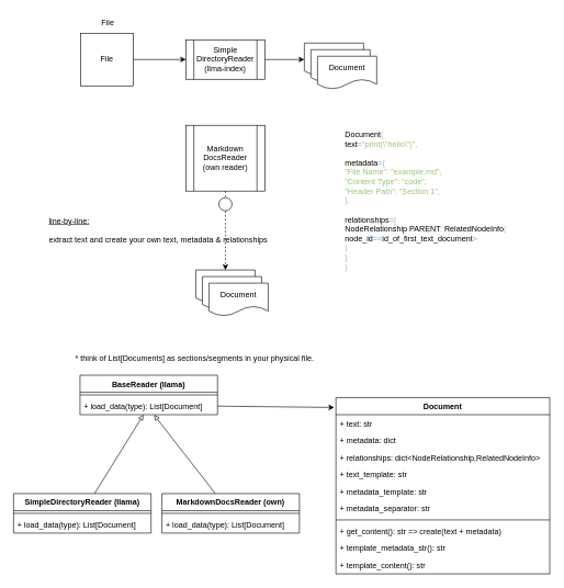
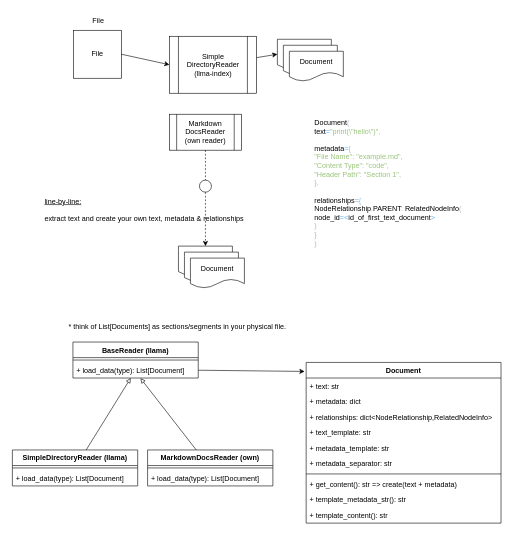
  <mxCell id="0" />
  <mxCell id="1" parent="0" />
  <mxCell id="2" value="File" style="whiteSpace=wrap;html=1;aspect=fixed;" vertex="1" parent="1"><mxGeometry x="122" y="50" width="80" height="80" as="geometry" /></mxCell>
  <mxCell id="3" style="edgeStyle=none;html=1;entryX=0;entryY=0.5;entryDx=0;entryDy=0;exitX=1;exitY=0.5;exitDx=0;exitDy=0;" edge="1" parent="1" source="2" target="5"><mxGeometry relative="1" as="geometry"><mxPoint x="202" y="90" as="sourcePoint" /></mxGeometry></mxCell>
  <mxCell id="4" style="edgeStyle=none;html=1;entryX=0;entryY=0.5;entryDx=0;entryDy=0;" edge="1" parent="1" source="5" target="6"><mxGeometry relative="1" as="geometry" /></mxCell>
- <mxCell id="5" value="Simple&lt;br&gt;DirectoryReader&lt;br&gt;(llma-index)" style="shape=process;whiteSpace=wrap;html=1;backgroundOutline=1;" vertex="1" parent="1"><mxGeometry x="282" y="60" width="120" height="60" as="geometry" /></mxCell>
+ <mxCell id="5" value="Simple&lt;br&gt;DirectoryReader&lt;br&gt;(llma-index)" style="shape=process;whiteSpace=wrap;html=1;backgroundOutline=1;" vertex="1" parent="1"><mxGeometry x="282" y="60" width="145" height="95" as="geometry" /></mxCell>
  <mxCell id="6" value="Documents" style="shape=document;whiteSpace=wrap;html=1;boundedLbl=1;" vertex="1" parent="1"><mxGeometry x="462" y="65" width="90" height="50" as="geometry" /></mxCell>
  <mxCell id="7" value="Documents" style="shape=document;whiteSpace=wrap;html=1;boundedLbl=1;" vertex="1" parent="1"><mxGeometry x="472" y="75" width="90" height="50" as="geometry" /></mxCell>
  <mxCell id="8" value="Document" style="shape=document;whiteSpace=wrap;html=1;boundedLbl=1;" vertex="1" parent="1"><mxGeometry x="482" y="85" width="90" height="50" as="geometry" /></mxCell>
  <mxCell id="9" value="File" style="text;html=1;align=center;verticalAlign=middle;resizable=0;points=[];autosize=1;strokeColor=none;fillColor=none;" vertex="1" parent="1"><mxGeometry x="143" y="20" width="40" height="30" as="geometry" /></mxCell>
  <mxCell id="10" style="edgeStyle=none;html=1;dashed=1;startArrow=none;" edge="1" parent="1" source="14" target="12"><mxGeometry relative="1" as="geometry" /></mxCell>
- <mxCell id="11" value="Markdown&lt;br&gt;DocsReader&lt;br&gt;(own reader)" style="shape=process;whiteSpace=wrap;html=1;backgroundOutline=1;" vertex="1" parent="1"><mxGeometry x="282" y="190" width="120" height="100" as="geometry" /></mxCell>
+ <mxCell id="11" value="Markdown&lt;br&gt;DocsReader&lt;br&gt;(own reader)" style="shape=process;whiteSpace=wrap;html=1;backgroundOutline=1;" vertex="1" parent="1"><mxGeometry x="282" y="190" width="120" height="60" as="geometry" /></mxCell>
  <mxCell id="12" value="Documents" style="shape=document;whiteSpace=wrap;html=1;boundedLbl=1;" vertex="1" parent="1"><mxGeometry x="297" y="410" width="90" height="50" as="geometry" /></mxCell>
  <mxCell id="13" value="" style="edgeStyle=none;html=1;dashed=1;endArrow=none;" edge="1" parent="1" source="11" target="14"><mxGeometry relative="1" as="geometry"><mxPoint x="342" y="250" as="sourcePoint" /><mxPoint x="342" y="410" as="targetPoint" /></mxGeometry></mxCell>
  <mxCell id="14" value="" style="ellipse;whiteSpace=wrap;html=1;aspect=fixed;" vertex="1" parent="1"><mxGeometry x="332" y="300" width="20" height="20" as="geometry" /></mxCell>
  <mxCell id="15" value="&lt;span style=&quot;&quot;&gt;&lt;u&gt;line-by-line: &lt;br&gt;&lt;/u&gt;&lt;br&gt;extract text and create&amp;nbsp;your own text, metadata &amp;amp; relationships&lt;/span&gt;" style="text;html=1;align=left;verticalAlign=middle;resizable=0;points=[];autosize=1;strokeColor=none;fillColor=none;" vertex="1" parent="1"><mxGeometry x="72" y="320" width="360" height="60" as="geometry" /></mxCell>
  <mxCell id="16" value="Documents" style="shape=document;whiteSpace=wrap;html=1;boundedLbl=1;" vertex="1" parent="1"><mxGeometry x="307" y="420" width="90" height="50" as="geometry" /></mxCell>
  <mxCell id="17" value="Document" style="shape=document;whiteSpace=wrap;html=1;boundedLbl=1;" vertex="1" parent="1"><mxGeometry x="317" y="430" width="90" height="50" as="geometry" /></mxCell>
  <mxCell id="18" value="Document&lt;span style=&quot;color: rgb(171, 178, 191);&quot; class=&quot;token&quot;&gt;(&lt;/span&gt;&lt;br&gt;    text&lt;span style=&quot;color: rgb(97, 175, 239);&quot; class=&quot;token&quot;&gt;=&lt;/span&gt;&lt;span style=&quot;color: rgb(152, 195, 121);&quot; class=&quot;token&quot;&gt;&quot;print(\&quot;hello\&quot;)&quot;&lt;/span&gt;&lt;span style=&quot;color: rgb(171, 178, 191);&quot; class=&quot;token&quot;&gt;,&lt;br&gt;&lt;/span&gt;&lt;br&gt;    metadata&lt;span style=&quot;color: rgb(97, 175, 239);&quot; class=&quot;token&quot;&gt;=&lt;/span&gt;&lt;span style=&quot;color: rgb(171, 178, 191);&quot; class=&quot;token&quot;&gt;{&lt;/span&gt;&lt;br&gt;        &lt;span style=&quot;color: rgb(152, 195, 121);&quot; class=&quot;token&quot;&gt;&quot;File Name&quot;&lt;/span&gt;&lt;span style=&quot;color: rgb(171, 178, 191);&quot; class=&quot;token&quot;&gt;:&lt;/span&gt; &lt;span style=&quot;color: rgb(152, 195, 121);&quot; class=&quot;token&quot;&gt;&quot;example.md&quot;&lt;/span&gt;&lt;span style=&quot;color: rgb(171, 178, 191);&quot; class=&quot;token&quot;&gt;,&lt;/span&gt;&lt;br&gt;        &lt;span style=&quot;color: rgb(152, 195, 121);&quot; class=&quot;token&quot;&gt;&quot;Content Type&quot;&lt;/span&gt;&lt;span style=&quot;color: rgb(171, 178, 191);&quot; class=&quot;token&quot;&gt;:&lt;/span&gt; &lt;span style=&quot;color: rgb(152, 195, 121);&quot; class=&quot;token&quot;&gt;&quot;code&quot;&lt;/span&gt;&lt;span style=&quot;color: rgb(171, 178, 191);&quot; class=&quot;token&quot;&gt;,&lt;/span&gt;&lt;br&gt;        &lt;span style=&quot;color: rgb(152, 195, 121);&quot; class=&quot;token&quot;&gt;&quot;Header Path&quot;&lt;/span&gt;&lt;span style=&quot;color: rgb(171, 178, 191);&quot; class=&quot;token&quot;&gt;:&lt;/span&gt; &lt;span style=&quot;color: rgb(152, 195, 121);&quot; class=&quot;token&quot;&gt;&quot;Section 1&quot;&lt;/span&gt;&lt;span style=&quot;color: rgb(171, 178, 191);&quot; class=&quot;token&quot;&gt;,&lt;/span&gt;&lt;br&gt;    &lt;span style=&quot;color: rgb(171, 178, 191);&quot; class=&quot;token&quot;&gt;}&lt;/span&gt;&lt;span style=&quot;color: rgb(171, 178, 191);&quot; class=&quot;token&quot;&gt;,&lt;br&gt;&lt;/span&gt;&lt;br&gt;    relationships&lt;span style=&quot;color: rgb(97, 175, 239);&quot; class=&quot;token&quot;&gt;=&lt;/span&gt;&lt;span style=&quot;color: rgb(171, 178, 191);&quot; class=&quot;token&quot;&gt;{&lt;/span&gt;&lt;br&gt;        NodeRelationship&lt;span style=&quot;color: rgb(171, 178, 191);&quot; class=&quot;token&quot;&gt;.&lt;/span&gt;PARENT&lt;span style=&quot;color: rgb(171, 178, 191);&quot; class=&quot;token&quot;&gt;:&lt;/span&gt; RelatedNodeInfo&lt;span style=&quot;color: rgb(171, 178, 191);&quot; class=&quot;token&quot;&gt;(&lt;/span&gt;&lt;br&gt;            node_id&lt;span style=&quot;color: rgb(97, 175, 239);&quot; class=&quot;token&quot;&gt;=&lt;/span&gt;&lt;span style=&quot;color: rgb(97, 175, 239);&quot; class=&quot;token&quot;&gt;&amp;lt;&lt;/span&gt;id_of_first_text_document&lt;span style=&quot;color: rgb(97, 175, 239);&quot; class=&quot;token&quot;&gt;&amp;gt;&lt;/span&gt;&lt;br&gt;        &lt;span style=&quot;color: rgb(171, 178, 191);&quot; class=&quot;token&quot;&gt;)&lt;/span&gt;&lt;br&gt;    &lt;span style=&quot;color: rgb(171, 178, 191);&quot; class=&quot;token&quot;&gt;}&lt;/span&gt;&lt;br&gt;&lt;span style=&quot;color: rgb(171, 178, 191);&quot; class=&quot;token&quot;&gt;)&lt;/span&gt;" style="text;html=1;align=left;verticalAlign=middle;resizable=0;points=[];autosize=1;strokeColor=none;fillColor=none;" vertex="1" parent="1"><mxGeometry x="522" y="190" width="270" height="230" as="geometry" /></mxCell>
  <mxCell id="19" value="* think of List[Documents] as sections/segments in your physical file." style="text;html=1;align=center;verticalAlign=middle;resizable=0;points=[];autosize=1;strokeColor=none;fillColor=none;" vertex="1" parent="1"><mxGeometry x="100" y="530" width="390" height="30" as="geometry" /></mxCell>
  <mxCell id="20" value="Document" style="swimlane;fontStyle=1;align=center;verticalAlign=top;childLayout=stackLayout;horizontal=1;startSize=26;horizontalStack=0;resizeParent=1;resizeParentMax=0;resizeLast=0;collapsible=1;marginBottom=0;" vertex="1" parent="1"><mxGeometry x="510" y="604" width="325" height="268" as="geometry" /></mxCell>
  <mxCell id="21" value="+ text: str" style="text;strokeColor=none;fillColor=none;align=left;verticalAlign=top;spacingLeft=4;spacingRight=4;overflow=hidden;rotatable=0;points=[[0,0.5],[1,0.5]];portConstraint=eastwest;" vertex="1" parent="20"><mxGeometry y="26" width="325" height="26" as="geometry" /></mxCell>
  <mxCell id="22" value="+ metadata: dict" style="text;strokeColor=none;fillColor=none;align=left;verticalAlign=top;spacingLeft=4;spacingRight=4;overflow=hidden;rotatable=0;points=[[0,0.5],[1,0.5]];portConstraint=eastwest;" vertex="1" parent="20"><mxGeometry y="52" width="325" height="26" as="geometry" /></mxCell>
  <mxCell id="23" value="+ relationships: dict&lt;NodeRelationship,RelatedNodeInfo&gt;" style="text;strokeColor=none;fillColor=none;align=left;verticalAlign=top;spacingLeft=4;spacingRight=4;overflow=hidden;rotatable=0;points=[[0,0.5],[1,0.5]];portConstraint=eastwest;" vertex="1" parent="20"><mxGeometry y="78" width="325" height="26" as="geometry" /></mxCell>
  <mxCell id="24" value="+ text_template: str" style="text;strokeColor=none;fillColor=none;align=left;verticalAlign=top;spacingLeft=4;spacingRight=4;overflow=hidden;rotatable=0;points=[[0,0.5],[1,0.5]];portConstraint=eastwest;" vertex="1" parent="20"><mxGeometry y="104" width="325" height="26" as="geometry" /></mxCell>
  <mxCell id="25" value="+ metadata_template: str" style="text;strokeColor=none;fillColor=none;align=left;verticalAlign=top;spacingLeft=4;spacingRight=4;overflow=hidden;rotatable=0;points=[[0,0.5],[1,0.5]];portConstraint=eastwest;" vertex="1" parent="20"><mxGeometry y="130" width="325" height="26" as="geometry" /></mxCell>
  <mxCell id="26" value="+ metadata_separator: str" style="text;strokeColor=none;fillColor=none;align=left;verticalAlign=top;spacingLeft=4;spacingRight=4;overflow=hidden;rotatable=0;points=[[0,0.5],[1,0.5]];portConstraint=eastwest;" vertex="1" parent="20"><mxGeometry y="156" width="325" height="26" as="geometry" /></mxCell>
  <mxCell id="27" value="" style="line;strokeWidth=1;fillColor=none;align=left;verticalAlign=middle;spacingTop=-1;spacingLeft=3;spacingRight=3;rotatable=0;labelPosition=right;points=[];portConstraint=eastwest;strokeColor=inherit;" vertex="1" parent="20"><mxGeometry y="182" width="325" height="8" as="geometry" /></mxCell>
  <mxCell id="28" value="+ get_content(): str =&gt; create(text + metadata) &#10; " style="text;strokeColor=none;fillColor=none;align=left;verticalAlign=top;spacingLeft=4;spacingRight=4;overflow=hidden;rotatable=0;points=[[0,0.5],[1,0.5]];portConstraint=eastwest;" vertex="1" parent="20"><mxGeometry y="190" width="325" height="26" as="geometry" /></mxCell>
  <mxCell id="29" value="+ template_metadata_str(): str" style="text;strokeColor=none;fillColor=none;align=left;verticalAlign=top;spacingLeft=4;spacingRight=4;overflow=hidden;rotatable=0;points=[[0,0.5],[1,0.5]];portConstraint=eastwest;" vertex="1" parent="20"><mxGeometry y="216" width="325" height="26" as="geometry" /></mxCell>
  <mxCell id="30" value="+ template_content(): str" style="text;strokeColor=none;fillColor=none;align=left;verticalAlign=top;spacingLeft=4;spacingRight=4;overflow=hidden;rotatable=0;points=[[0,0.5],[1,0.5]];portConstraint=eastwest;" vertex="1" parent="20"><mxGeometry y="242" width="325" height="26" as="geometry" /></mxCell>
  <mxCell id="31" value="BaseReader (llama)" style="swimlane;fontStyle=1;align=center;verticalAlign=top;childLayout=stackLayout;horizontal=1;startSize=26;horizontalStack=0;resizeParent=1;resizeParentMax=0;resizeLast=0;collapsible=1;marginBottom=0;" vertex="1" parent="1"><mxGeometry x="121" y="570" width="209" height="60" as="geometry" /></mxCell>
  <mxCell id="32" value="" style="line;strokeWidth=1;fillColor=none;align=left;verticalAlign=middle;spacingTop=-1;spacingLeft=3;spacingRight=3;rotatable=0;labelPosition=right;points=[];portConstraint=eastwest;strokeColor=inherit;" vertex="1" parent="31"><mxGeometry y="26" width="209" height="8" as="geometry" /></mxCell>
  <mxCell id="33" value="+ load_data(type): List[Document]" style="text;strokeColor=none;fillColor=none;align=left;verticalAlign=top;spacingLeft=4;spacingRight=4;overflow=hidden;rotatable=0;points=[[0,0.5],[1,0.5]];portConstraint=eastwest;" vertex="1" parent="31"><mxGeometry y="34" width="209" height="26" as="geometry" /></mxCell>
  <mxCell id="34" style="edgeStyle=none;html=1;endArrow=block;endFill=0;" edge="1" parent="1" source="35" target="33"><mxGeometry relative="1" as="geometry" /></mxCell>
  <mxCell id="35" value="SimpleDirectoryReader (llama)" style="swimlane;fontStyle=1;align=center;verticalAlign=top;childLayout=stackLayout;horizontal=1;startSize=26;horizontalStack=0;resizeParent=1;resizeParentMax=0;resizeLast=0;collapsible=1;marginBottom=0;" vertex="1" parent="1"><mxGeometry x="20" y="750" width="209" height="60" as="geometry" /></mxCell>
  <mxCell id="36" value="" style="line;strokeWidth=1;fillColor=none;align=left;verticalAlign=middle;spacingTop=-1;spacingLeft=3;spacingRight=3;rotatable=0;labelPosition=right;points=[];portConstraint=eastwest;strokeColor=inherit;" vertex="1" parent="35"><mxGeometry y="26" width="209" height="8" as="geometry" /></mxCell>
  <mxCell id="37" value="+ load_data(type): List[Document]" style="text;strokeColor=none;fillColor=none;align=left;verticalAlign=top;spacingLeft=4;spacingRight=4;overflow=hidden;rotatable=0;points=[[0,0.5],[1,0.5]];portConstraint=eastwest;" vertex="1" parent="35"><mxGeometry y="34" width="209" height="26" as="geometry" /></mxCell>
  <mxCell id="38" style="edgeStyle=none;html=1;entryX=0.539;entryY=1.013;entryDx=0;entryDy=0;entryPerimeter=0;endArrow=block;endFill=0;" edge="1" parent="1" source="39" target="33"><mxGeometry relative="1" as="geometry" /></mxCell>
  <mxCell id="39" value="MarkdownDocsReader (own)" style="swimlane;fontStyle=1;align=center;verticalAlign=top;childLayout=stackLayout;horizontal=1;startSize=26;horizontalStack=0;resizeParent=1;resizeParentMax=0;resizeLast=0;collapsible=1;marginBottom=0;" vertex="1" parent="1"><mxGeometry x="245.5" y="750" width="209" height="60" as="geometry" /></mxCell>
  <mxCell id="40" value="" style="line;strokeWidth=1;fillColor=none;align=left;verticalAlign=middle;spacingTop=-1;spacingLeft=3;spacingRight=3;rotatable=0;labelPosition=right;points=[];portConstraint=eastwest;strokeColor=inherit;" vertex="1" parent="39"><mxGeometry y="26" width="209" height="8" as="geometry" /></mxCell>
  <mxCell id="41" value="+ load_data(type): List[Document]" style="text;strokeColor=none;fillColor=none;align=left;verticalAlign=top;spacingLeft=4;spacingRight=4;overflow=hidden;rotatable=0;points=[[0,0.5],[1,0.5]];portConstraint=eastwest;" vertex="1" parent="39"><mxGeometry y="34" width="209" height="26" as="geometry" /></mxCell>
  <mxCell id="42" style="edgeStyle=none;html=1;entryX=-0.008;entryY=0.056;entryDx=0;entryDy=0;entryPerimeter=0;endArrow=classic;endFill=1;exitX=1;exitY=0.5;exitDx=0;exitDy=0;" edge="1" parent="1" source="33" target="20"><mxGeometry relative="1" as="geometry" /></mxCell>
